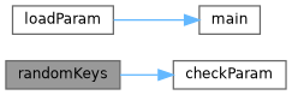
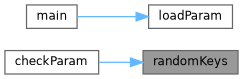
  digraph {
    rankdir=RL
    node [color=grey40 fillcolor=white fontname=Helvetica fontsize=10 shape=box style=filled]
    edge [color=steelblue1 dir=back fontname=Helvetica fontsize=10 labelfontname=Helvetica labelfontsize=10 style=solid]
    n1 [color=gray40 fillcolor=grey60 fontcolor=black height=0.2 label=randomKeys width=0.4]
    n2 [height=0.2 label=checkParam width=0.4]
    n3 [height=0.2 label=loadParam width=0.4]
    n4 [height=0.2 label=main width=0.4]
-   n2 -> n1
-   n4 -> n3
+   n1 -> n2
+   n3 -> n4
  }
